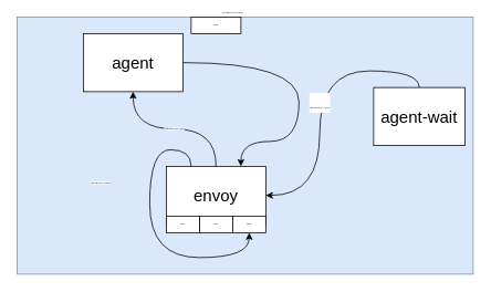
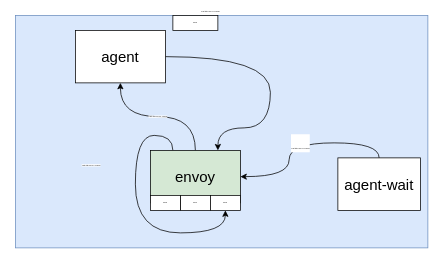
  <mxCell id="0" />
  <mxCell id="1" parent="0" />
  <mxCell id="2" value="" style="rounded=0;whiteSpace=wrap;html=1;fillColor=#dae8fc;strokeColor=#6c8ebf;" vertex="1" parent="1"><mxGeometry x="20" y="20" width="550" height="310" as="geometry" /></mxCell>
  <mxCell id="3" value="3 get http://127.0.0.1:15090" style="edgeStyle=orthogonalEdgeStyle;curved=1;orthogonalLoop=1;jettySize=auto;html=1;exitX=1;exitY=0.5;exitDx=0;exitDy=0;entryX=0.75;entryY=0;entryDx=0;entryDy=0;fontSize=2;" edge="1" parent="1" source="4" target="8"><mxGeometry x="-0.644" y="60" relative="1" as="geometry"><Array as="points"><mxPoint x="360" y="75" /><mxPoint x="360" y="170" /><mxPoint x="290" y="170" /></Array><mxPoint as="offset" /></mxGeometry></mxCell>
  <mxCell id="4" value="&lt;font style=&quot;font-size: 20px&quot;&gt;agent&lt;/font&gt;" style="rounded=0;whiteSpace=wrap;html=1;" vertex="1" parent="1"><mxGeometry x="100" y="40" width="120" height="70" as="geometry" /></mxCell>
  <mxCell id="5" value="2 get http://127.0.0.1:15020" style="edgeStyle=orthogonalEdgeStyle;curved=1;orthogonalLoop=1;jettySize=auto;html=1;exitX=0.5;exitY=0;exitDx=0;exitDy=0;entryX=0.5;entryY=1;entryDx=0;entryDy=0;fontSize=2;" edge="1" parent="1" source="8" target="4"><mxGeometry relative="1" as="geometry" /></mxCell>
  <mxCell id="6" style="edgeStyle=orthogonalEdgeStyle;curved=1;orthogonalLoop=1;jettySize=auto;html=1;exitX=0.25;exitY=0;exitDx=0;exitDy=0;fontSize=2;entryX=0.5;entryY=1;entryDx=0;entryDy=0;" edge="1" parent="1" source="8" target="14"><mxGeometry relative="1" as="geometry"><Array as="points"><mxPoint x="230" y="180" /><mxPoint x="180" y="180" /><mxPoint x="180" y="310" /><mxPoint x="300" y="310" /></Array></mxGeometry></mxCell>
  <mxCell id="7" value="4 get http://127.0.0.1:15000" style="edgeLabel;html=1;align=center;verticalAlign=middle;resizable=0;points=[];fontSize=2;" vertex="1" connectable="0" parent="6"><mxGeometry x="-0.3" y="1" relative="1" as="geometry"><mxPoint x="-61" y="-13" as="offset" /></mxGeometry></mxCell>
- <mxCell id="8" value="&lt;font style=&quot;font-size: 20px&quot;&gt;envoy&lt;/font&gt;" style="rounded=0;whiteSpace=wrap;html=1;" vertex="1" parent="1"><mxGeometry x="200" y="200" width="120" height="70" as="geometry" /></mxCell>
+ <mxCell id="8" value="&lt;font style=&quot;font-size: 20px&quot;&gt;envoy&lt;/font&gt;" style="rounded=0;whiteSpace=wrap;html=1;fillColor=#d5e8d4;" vertex="1" parent="1"><mxGeometry x="200" y="200" width="120" height="70" as="geometry" /></mxCell>
  <mxCell id="9" value="&lt;font style=&quot;font-size: 2px&quot;&gt;1 get http://127.0.0.1:15021&lt;/font&gt;" style="edgeStyle=orthogonalEdgeStyle;orthogonalLoop=1;jettySize=auto;html=1;exitX=0.5;exitY=0;exitDx=0;exitDy=0;entryX=1;entryY=0.5;entryDx=0;entryDy=0;fontSize=20;curved=1;" edge="1" parent="1" source="10" target="8"><mxGeometry relative="1" as="geometry" /></mxCell>
- <mxCell id="10" value="&lt;font style=&quot;font-size: 20px&quot;&gt;agent-wait&lt;/font&gt;" style="rounded=0;whiteSpace=wrap;html=1;" vertex="1" parent="1"><mxGeometry x="450" y="105" width="110" height="70" as="geometry" /></mxCell>
+ <mxCell id="10" value="&lt;font style=&quot;font-size: 20px&quot;&gt;agent-wait&lt;/font&gt;" style="rounded=0;whiteSpace=wrap;html=1;" vertex="1" parent="1"><mxGeometry x="450" y="210" width="110" height="70" as="geometry" /></mxCell>
  <mxCell id="11" value="15021" style="rounded=0;whiteSpace=wrap;html=1;fontSize=2;" vertex="1" parent="1"><mxGeometry x="240" y="260" width="40" height="20" as="geometry" /></mxCell>
  <mxCell id="12" value="15090" style="rounded=0;whiteSpace=wrap;html=1;fontSize=2;" vertex="1" parent="1"><mxGeometry x="200" y="260" width="40" height="20" as="geometry" /></mxCell>
  <mxCell id="13" value="15020" style="rounded=0;whiteSpace=wrap;html=1;fontSize=2;" vertex="1" parent="1"><mxGeometry x="230" y="20" width="60" height="20" as="geometry" /></mxCell>
  <mxCell id="14" value="15000" style="rounded=0;whiteSpace=wrap;html=1;fontSize=2;" vertex="1" parent="1"><mxGeometry x="280" y="260" width="40" height="20" as="geometry" /></mxCell>
